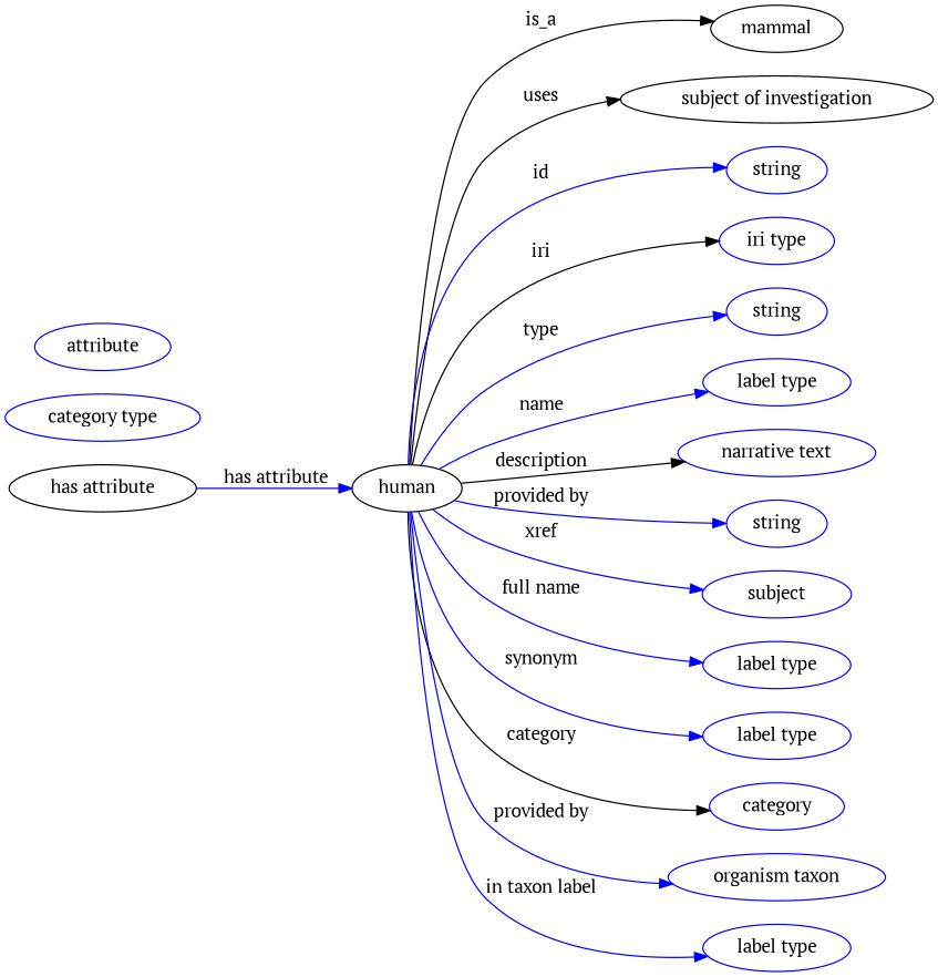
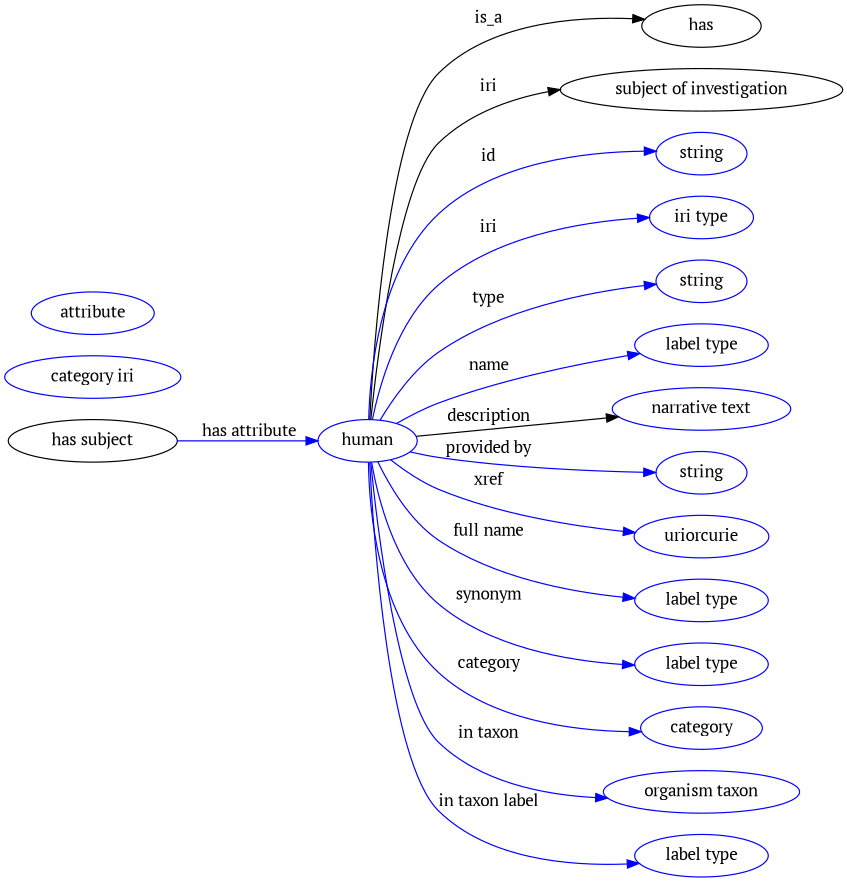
  digraph {
    fontname="PT Serif"
    rankdir=LR
    node [fontname="PT Serif" color=blue]
    edge [fontname="PT Serif" color=blue style=solid]
-   n1 [height=0.5 label=human width=1.1735 color=""]
-   mammal [height=0.5 width=1.4082 color=""]
+   n1 [height=0.5 label=human width=1.1735]
+   mammal [height=0.5 width=1.4082 label=has color=""]
    "subject of investigation" [height=0.5 width=3.3219 color=""]
    n4 [height=0.5 label=string width=1.0652]
    n5 [height=0.5 label="iri type" width=1.2277]
    n6 [height=0.5 label=string width=1.0652]
    n7 [height=0.5 label="label type" width=1.5707]
    n8 [height=0.5 label="narrative text" width=2.0943]
    n9 [height=0.5 label=string width=1.0652]
-   n10 [height=0.5 label=subject width=1.5887]
+   n10 [height=0.5 label=uriorcurie width=1.5887]
    n11 [height=0.5 label="label type" width=1.5707]
    n12 [height=0.5 label="label type" width=1.5707]
    category [height=0.5 width=1.4263]
    n14 [height=0.5 label="organism taxon" width=2.3109]
    n15 [height=0.5 label="label type" width=1.5707]
-   "has attribute" [height=0.5 width=1.9859 color=""]
-   n17 [height=0.5 label="category type" width=2.0762]
+   "has attribute" [height=0.5 width=1.9859 label="has subject" color=""]
+   n17 [height=0.5 label="category iri" width=2.0762]
    n18 [height=0.5 label=attribute width=1.4443]
    n1 -> mammal [label=is_a color="" style=""]
-   n1 -> "subject of investigation" [label=uses color="" style=""]
+   n1 -> "subject of investigation" [label=iri color="" style=""]
    n1 -> n4 [label=id]
-   n1 -> n5 [color=black label=iri]
+   n1 -> n5 [label=iri]
    n1 -> n6 [label=type]
    n1 -> n7 [label=name]
    n1 -> n8 [color=black label=description]
    n1 -> n9 [label="provided by"]
    n1 -> n10 [label=xref]
    n1 -> n11 [label="full name"]
    n1 -> n12 [label=synonym]
-   n1 -> category [color=black label=category]
-   n1 -> n14 [label="provided by"]
+   n1 -> category [label=category]
+   n1 -> n14 [label="in taxon"]
    n1 -> n15 [label="in taxon label"]
    "has attribute" -> n1 [label="has attribute"]
  }
